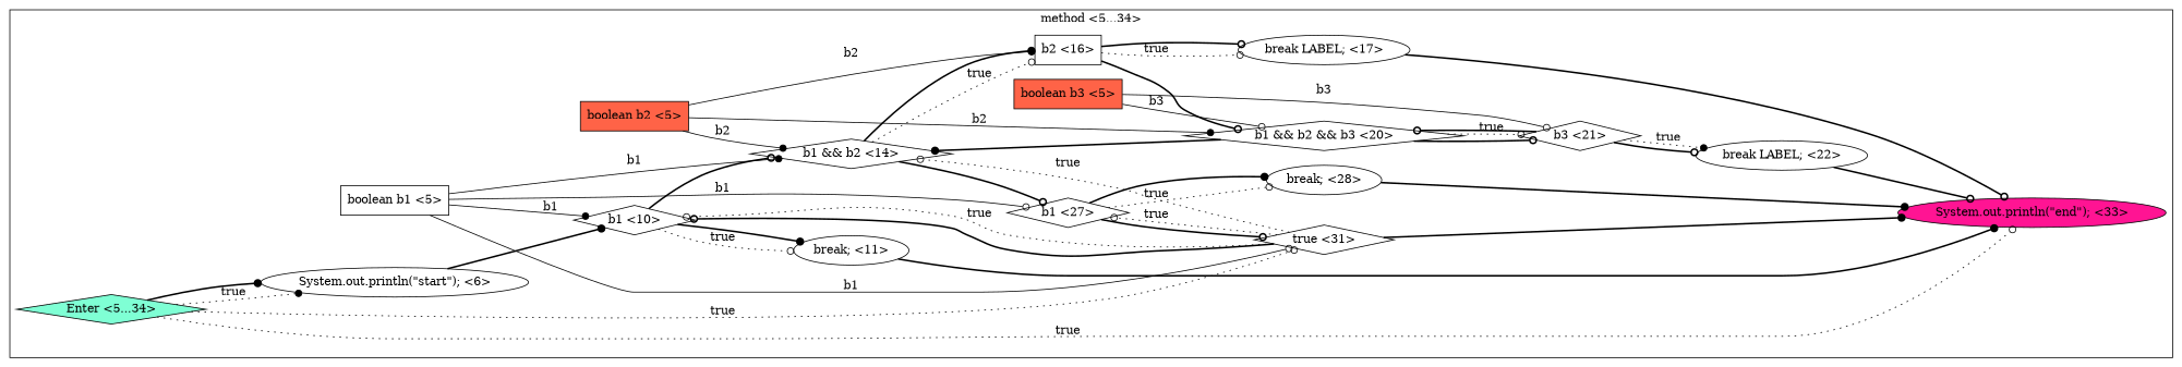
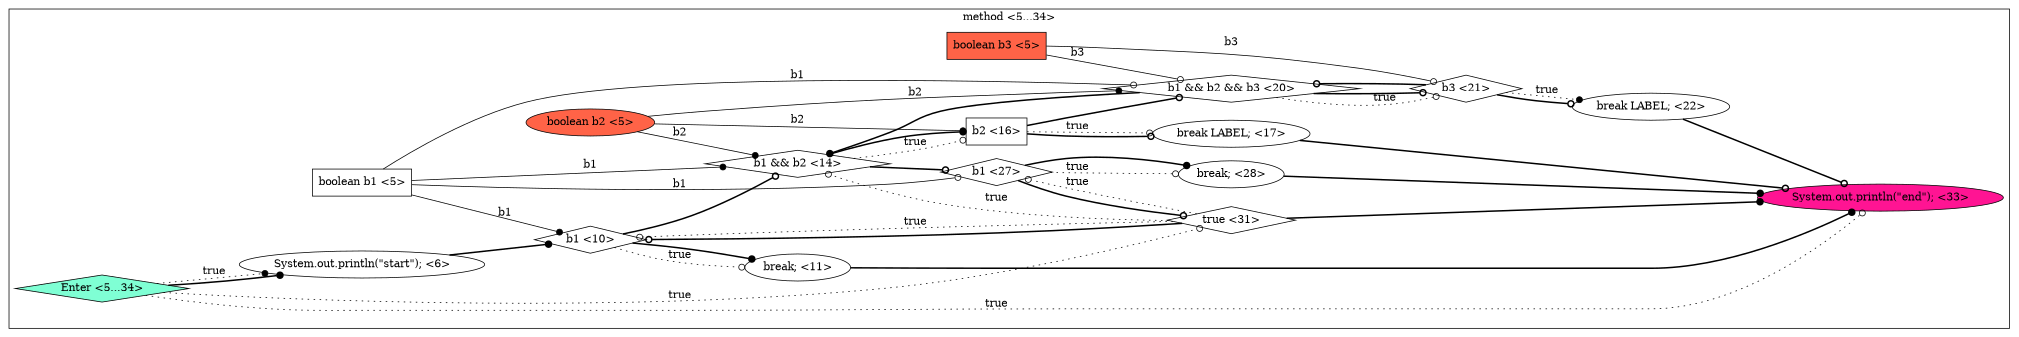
  digraph {
    rankdir=LR
    node [fillcolor=white shape=diamond style=filled]
    edge [arrowhead=odot style=bold]
    n1 [fillcolor=deeppink label="System.out.println(\"end\"); <33>" shape=ellipse]
-   n2 [fillcolor=tomato label="boolean b2 <5>" shape=box]
+   n2 [fillcolor=tomato label="boolean b2 <5>" shape=ellipse]
    n3 [label="b2 <16>" shape=box]
    n4 [label="b1 && b2 <14>"]
    n5 [label="b1 && b2 && b3 <20>"]
    n6 [label="break; <11>" shape=ellipse]
    n7 [label="break; <28>" shape=ellipse]
    n8 [fillcolor=tomato label="boolean b3 <5>" shape=box]
    n9 [label="b3 <21>"]
    n10 [label="b1 <10>"]
    n11 [label="true <31>"]
    n12 [label="b1 <27>"]
    n13 [label="break LABEL; <17>" shape=ellipse]
    n14 [fillcolor=aquamarine label="Enter <5...34>"]
    n15 [label="System.out.println(\"start\"); <6>" shape=ellipse]
    n16 [label="break LABEL; <22>" shape=ellipse]
    n17 [label="boolean b1 <5>" shape=box]
    subgraph cluster_1 {
      label="method <5...34>"
      n1
      n2
      n3
      n4
      n5
      n6
      n7
      n8
      n9
      n10
      n11
      n12
      n13
      n14
      n15
      n16
      n17
    }
    n2 -> n3 [arrowhead=dot label=b2 style=solid]
    n2 -> n4 [arrowhead=dot label=b2 style=solid]
    n2 -> n5 [arrowhead=dot label=b2 style=solid]
    n3 -> n5
    n3 -> n13 [label=true style=dotted]
    n3 -> n13
    n4 -> n3 [label=true style=dotted]
    n4 -> n3 [arrowhead=dot]
    n4 -> n12
    n5 -> n4 [arrowhead=dot]
    n5 -> n9 [label=true style=dotted]
    n5 -> n9
    n6 -> n1 [arrowhead=dot]
    n7 -> n1 [arrowhead=dot]
    n8 -> n5 [label=b3 style=solid]
    n8 -> n9 [label=b3 style=solid]
    n9 -> n5
    n9 -> n16 [arrowhead=dot label=true style=dotted]
    n9 -> n16
    n10 -> n4
    n10 -> n6 [label=true style=dotted]
    n10 -> n6 [arrowhead=dot]
    n11 -> n1 [arrowhead=dot]
    n11 -> n4 [label=true style=dotted]
    n11 -> n10 [label=true style=dotted]
    n11 -> n10
    n11 -> n12 [label=true style=dotted]
    n12 -> n7 [label=true style=dotted]
    n12 -> n7 [arrowhead=dot]
    n12 -> n11
    n13 -> n1
    n14 -> n1 [label=true style=dotted]
    n14 -> n11 [label=true style=dotted]
    n14 -> n15 [arrowhead=dot label=true style=dotted]
    n14 -> n15 [arrowhead=dot]
    n15 -> n10 [arrowhead=dot]
    n16 -> n1
    n17 -> n4 [arrowhead=dot label=b1 style=solid]
-   n17 -> n11 [label=b1 style=solid]
+   n17 -> n5 [label=b1 style=solid]
    n17 -> n10 [arrowhead=dot label=b1 style=solid]
    n17 -> n12 [label=b1 style=solid]
  }
